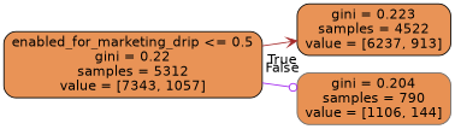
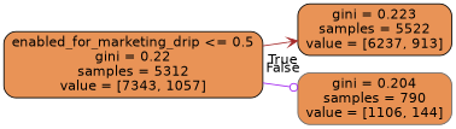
  digraph {
    rankdir=LR
    node [color=black fillcolor="#e99356" fontname=helvetica shape=box style="filled, rounded"]
    edge [fontname=helvetica labeldistance=2.5]
    n1 [label="enabled_for_marketing_drip <= 0.5\ngini = 0.22\nsamples = 5312\nvalue = [7343, 1057]"]
-   n2 [label="gini = 0.223\nsamples = 4522\nvalue = [6237, 913]"]
+   n2 [label="gini = 0.223\nsamples = 5522\nvalue = [6237, 913]"]
    n3 [color=gray40 fillcolor="#e89153" label="gini = 0.204\nsamples = 790\nvalue = [1106, 144]"]
    n1 -> n2 [headlabel=True labelangle=45 color=brown arrowhead=vee]
    n1 -> n3 [headlabel=False labelangle=-45 color=purple arrowhead=odot]
  }
